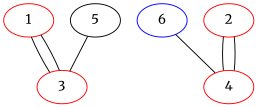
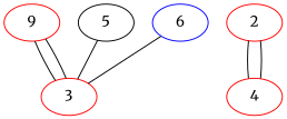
  graph {
    fontname=Merriweather
    node [color=red fontname=Merriweather]
    edge [fontname=Merriweather]
-   1
+   1 [label=9]
    2
    3
    4
    5 [color=""]
    6 [color=blue]
    subgraph sub_1 {
      rank=same
      1
      2
    }
    subgraph sub_2 {
      rank=same
      3
      4
    }
    subgraph sub_3 {
      rank=same
      5
      6
    }
    1 -- 3
    1 -- 3
    2 -- 4
    4 -- 2
    5 -- 3
-   6 -- 4
+   6 -- 3
  }
